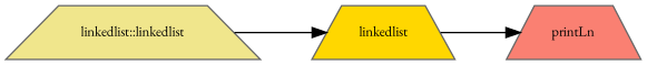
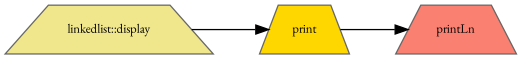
  digraph {
    fontname="EB Garamond"
    rankdir=LR
    node [color=grey40 fontname="EB Garamond" fontsize=10 shape=trapezium style=filled]
    edge [color=black fontname="EB Garamond" fontsize=10 labelfontname=Helvetica labelfontsize=10 style=solid]
-   n1 [color=gray40 fillcolor=khaki fontcolor=black height=0.2 label="linkedlist::linkedlist" width=0.4]
-   n2 [fillcolor=gold height=0.2 label=linkedlist width=0.4]
+   n1 [color=gray40 fillcolor=khaki fontcolor=black height=0.2 label="linkedlist::display" width=0.4]
+   n2 [fillcolor=gold height=0.2 label=print width=0.4]
    n3 [fillcolor=salmon height=0.2 label=printLn width=0.4]
    n1 -> n2
    n2 -> n3
  }
